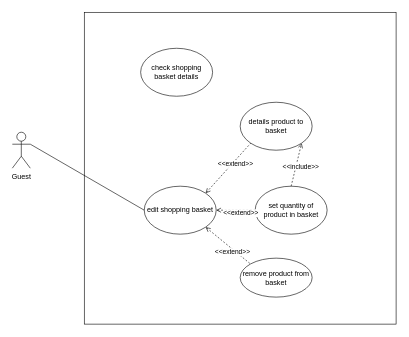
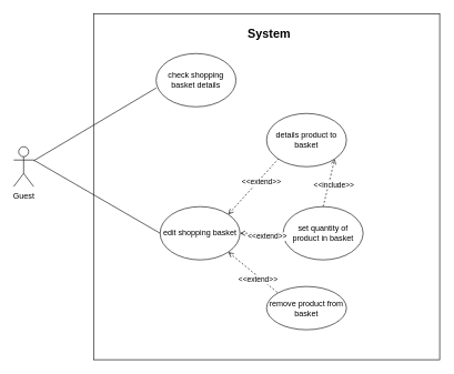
  <mxCell id="0" />
  <mxCell id="1" parent="0" />
  <mxCell id="2" value="" style="rounded=0;whiteSpace=wrap;html=1;" vertex="1" parent="1"><mxGeometry x="140" y="20" width="520" height="520" as="geometry" /></mxCell>
+ <mxCell id="3" value="&lt;span style=&quot;font-size: 18px&quot;&gt;&lt;b&gt;System&lt;/b&gt;&lt;/span&gt;" style="text;html=1;strokeColor=none;fillColor=none;align=center;verticalAlign=middle;whiteSpace=wrap;rounded=0;" vertex="1" parent="1"><mxGeometry x="384" y="40" width="40" height="20" as="geometry" /></mxCell>
  <mxCell id="4" value="Guest" style="shape=umlActor;verticalLabelPosition=bottom;verticalAlign=top;html=1;outlineConnect=0;" vertex="1" parent="1"><mxGeometry x="20" y="220" width="30" height="60" as="geometry" /></mxCell>
  <mxCell id="5" value="check shopping basket details" style="ellipse;whiteSpace=wrap;html=1;" vertex="1" parent="1"><mxGeometry x="234" y="80" width="120" height="80" as="geometry" /></mxCell>
+ <mxCell id="6" value="" style="endArrow=none;html=1;entryX=0.003;entryY=0.645;entryDx=0;entryDy=0;entryPerimeter=0;" edge="1" parent="1" source="4" target="5"><mxGeometry width="50" height="50" relative="1" as="geometry"><mxPoint x="240" y="260" as="sourcePoint" /><mxPoint x="290" y="210" as="targetPoint" /></mxGeometry></mxCell>
  <mxCell id="7" value="edit shopping basket" style="ellipse;whiteSpace=wrap;html=1;" vertex="1" parent="1"><mxGeometry x="240" y="310" width="120" height="80" as="geometry" /></mxCell>
  <mxCell id="8" value="" style="endArrow=none;html=1;exitX=1;exitY=0.333;exitDx=0;exitDy=0;exitPerimeter=0;entryX=0;entryY=0.5;entryDx=0;entryDy=0;" edge="1" parent="1" source="4" target="7"><mxGeometry width="50" height="50" relative="1" as="geometry"><mxPoint x="210" y="310" as="sourcePoint" /><mxPoint x="260" y="260" as="targetPoint" /></mxGeometry></mxCell>
  <mxCell id="9" value="details product to basket" style="ellipse;whiteSpace=wrap;html=1;" vertex="1" parent="1"><mxGeometry x="400" y="170" width="120" height="80" as="geometry" /></mxCell>
  <mxCell id="10" value="" style="endArrow=none;dashed=1;html=1;strokeWidth=1;exitX=1;exitY=0;exitDx=0;exitDy=0;entryX=0;entryY=1;entryDx=0;entryDy=0;startArrow=open;startFill=0;" edge="1" parent="1" source="7" target="9"><mxGeometry width="50" height="50" relative="1" as="geometry"><mxPoint x="210" y="310" as="sourcePoint" /><mxPoint x="260" y="260" as="targetPoint" /></mxGeometry></mxCell>
  <mxCell id="11" value="&amp;lt;&amp;lt;extend&amp;gt;&amp;gt;" style="edgeLabel;html=1;align=center;verticalAlign=middle;resizable=0;points=[];" vertex="1" connectable="0" parent="10"><mxGeometry x="0.241" y="-3" relative="1" as="geometry"><mxPoint y="1" as="offset" /></mxGeometry></mxCell>
  <mxCell id="12" value="remove product from basket" style="ellipse;whiteSpace=wrap;html=1;" vertex="1" parent="1"><mxGeometry x="400" y="430" width="120" height="65" as="geometry" /></mxCell>
  <mxCell id="13" value="" style="endArrow=none;dashed=1;html=1;strokeWidth=1;exitX=1;exitY=1;exitDx=0;exitDy=0;entryX=0;entryY=0;entryDx=0;entryDy=0;startArrow=open;startFill=0;" edge="1" parent="1" source="7" target="12"><mxGeometry width="50" height="50" relative="1" as="geometry"><mxPoint x="352.426" y="331.716" as="sourcePoint" /><mxPoint x="427.574" y="288.284" as="targetPoint" /></mxGeometry></mxCell>
  <mxCell id="14" value="&amp;lt;&amp;lt;extend&amp;gt;&amp;gt;" style="edgeLabel;html=1;align=center;verticalAlign=middle;resizable=0;points=[];" vertex="1" connectable="0" parent="13"><mxGeometry x="0.241" y="-3" relative="1" as="geometry"><mxPoint y="1" as="offset" /></mxGeometry></mxCell>
  <mxCell id="15" value="set quantity of product in basket" style="ellipse;whiteSpace=wrap;html=1;" vertex="1" parent="1"><mxGeometry x="425" y="310" width="120" height="80" as="geometry" /></mxCell>
  <mxCell id="16" value="" style="endArrow=none;dashed=1;html=1;strokeWidth=1;exitX=1;exitY=0.5;exitDx=0;exitDy=0;entryX=0;entryY=0.5;entryDx=0;entryDy=0;startArrow=open;startFill=0;" edge="1" parent="1" source="7" target="15"><mxGeometry width="50" height="50" relative="1" as="geometry"><mxPoint x="352.426" y="331.716" as="sourcePoint" /><mxPoint x="427.574" y="288.284" as="targetPoint" /></mxGeometry></mxCell>
  <mxCell id="17" value="&amp;lt;&amp;lt;extend&amp;gt;&amp;gt;" style="edgeLabel;html=1;align=center;verticalAlign=middle;resizable=0;points=[];" vertex="1" connectable="0" parent="16"><mxGeometry x="0.241" y="-3" relative="1" as="geometry"><mxPoint y="1" as="offset" /></mxGeometry></mxCell>
  <mxCell id="18" value="" style="endArrow=open;dashed=1;html=1;strokeWidth=1;exitX=0.5;exitY=0;exitDx=0;exitDy=0;entryX=1;entryY=1;entryDx=0;entryDy=0;endFill=0;" edge="1" parent="1" source="15" target="9"><mxGeometry width="50" height="50" relative="1" as="geometry"><mxPoint x="210" y="290" as="sourcePoint" /><mxPoint x="260" y="240" as="targetPoint" /></mxGeometry></mxCell>
  <mxCell id="19" value="&amp;lt;&amp;lt;include&amp;gt;&amp;gt;" style="edgeLabel;html=1;align=center;verticalAlign=middle;resizable=0;points=[];" vertex="1" connectable="0" parent="18"><mxGeometry x="0.241" y="-1" relative="1" as="geometry"><mxPoint x="3.88" y="10.74" as="offset" /></mxGeometry></mxCell>
